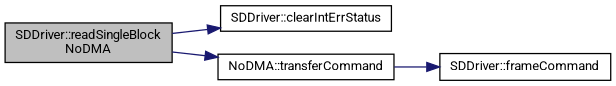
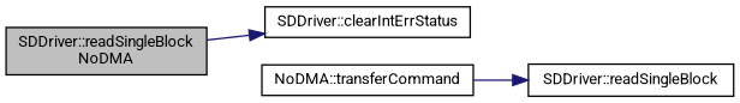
  digraph {
    fontname=Roboto
    rankdir=LR
    node [color=black fillcolor=white fontname=Roboto fontsize=10 shape=record style=filled]
    edge [color=midnightblue fontname=Roboto fontsize=10 labelfontname=Helvetica labelfontsize=10 style=solid]
    n1 [fillcolor=grey75 fontcolor=black height=0.2 label="SDDriver::readSingleBlock\lNoDMA" width=0.4]
    n2 [height=0.2 label="SDDriver::clearIntErrStatus" width=0.4]
    n3 [height=0.2 label="NoDMA::transferCommand" width=0.4]
-   n4 [height=0.2 label="SDDriver::frameCommand" width=0.4]
+   n4 [height=0.2 label="SDDriver::readSingleBlock" width=0.4]
    n1 -> n2
-   n1 -> n3
    n3 -> n4
  }
